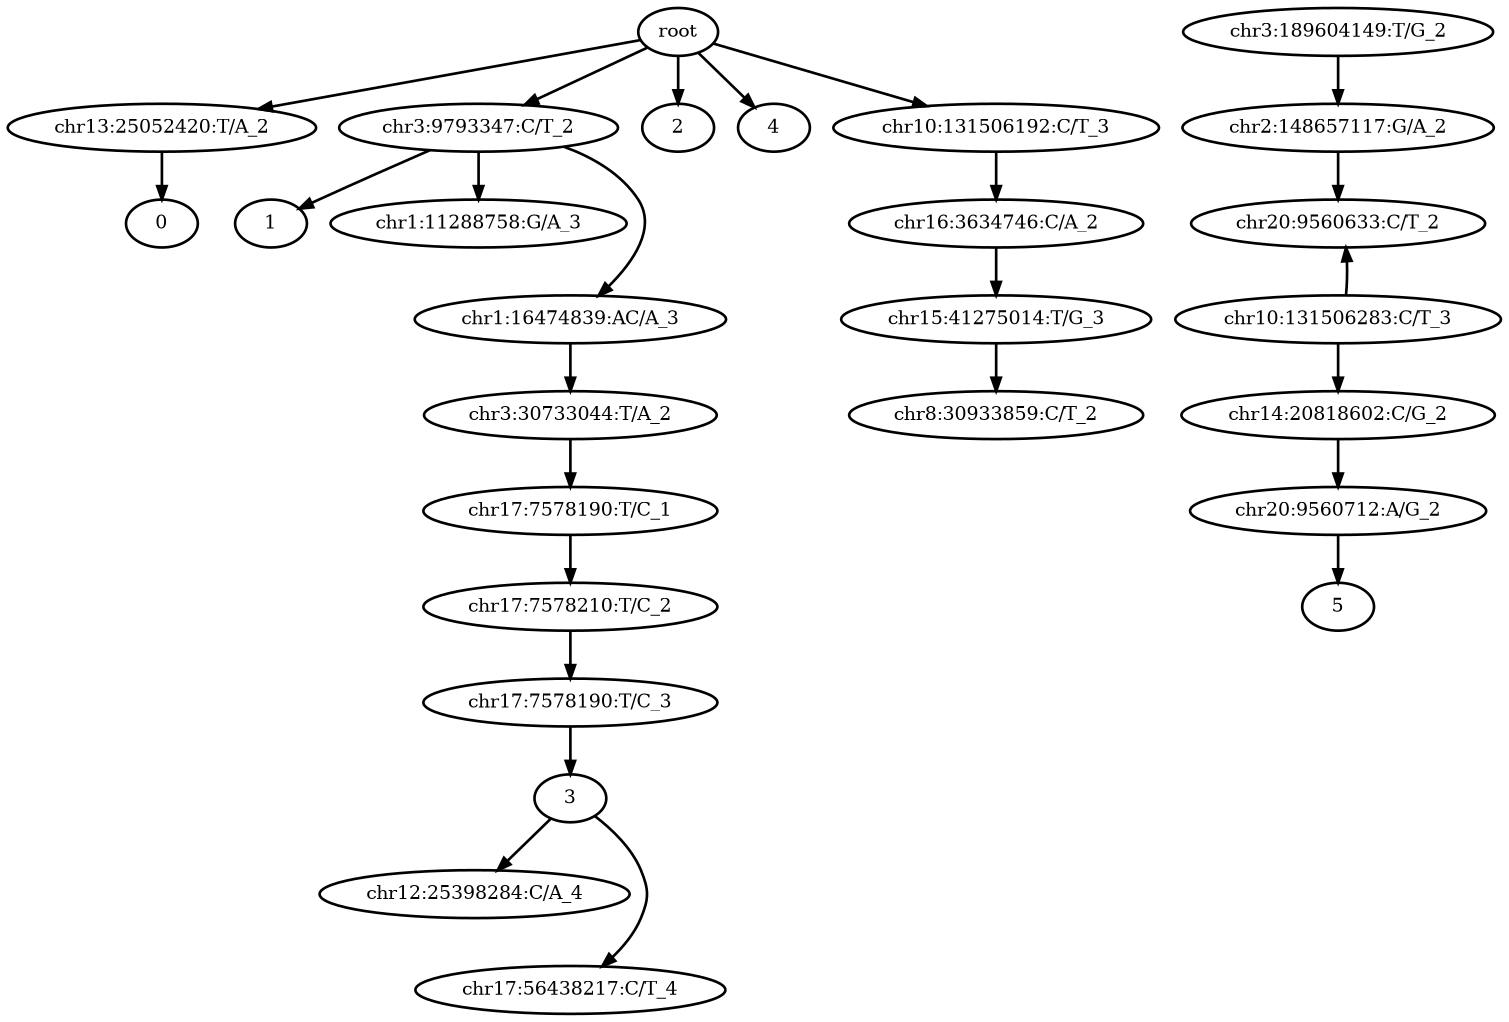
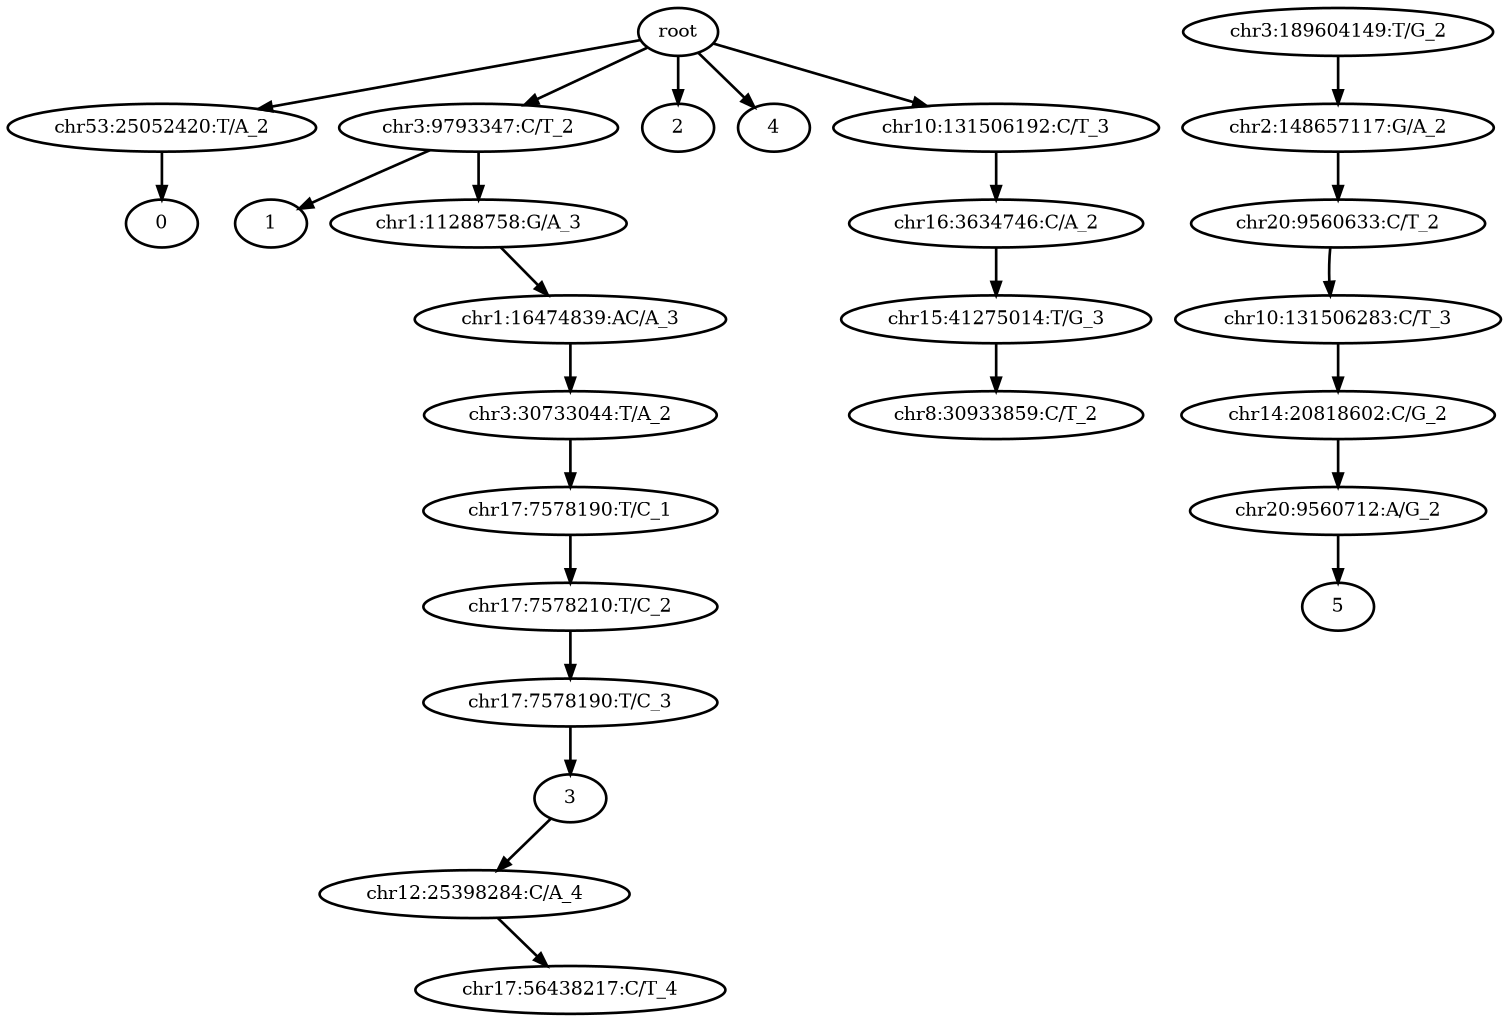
  digraph {
    rankdir=TB
    node [style=bold]
    edge [style=bold]
    n1 [label=root]
-   n2 [label="chr13:25052420:T/A_2"]
+   n2 [label="chr53:25052420:T/A_2"]
    n3 [label="chr3:9793347:C/T_2"]
    n4 [label=2]
    n5 [label=4]
    n6 [label="chr10:131506192:C/T_3"]
    n7 [label=0]
    n8 [label=1]
    n9 [label="chr1:11288758:G/A_3"]
    n10 [label="chr16:3634746:C/A_2"]
    n11 [label="chr1:16474839:AC/A_3"]
    n12 [label="chr3:30733044:T/A_2"]
    n13 [label="chr17:7578190:T/C_1"]
    n14 [label="chr17:7578210:T/C_2"]
    n15 [label="chr17:7578190:T/C_3"]
    n16 [label=3]
    n17 [label="chr12:25398284:C/A_4"]
    n18 [label="chr17:56438217:C/T_4"]
    n19 [label="chr15:41275014:T/G_3"]
    n20 [label="chr8:30933859:C/T_2"]
    n21 [label="chr3:189604149:T/G_2"]
    n22 [label="chr2:148657117:G/A_2"]
    n23 [label="chr20:9560633:C/T_2"]
    n24 [label="chr10:131506283:C/T_3"]
    n25 [label="chr14:20818602:C/G_2"]
    n26 [label="chr20:9560712:A/G_2"]
    n27 [label=5]
    n1 -> n2
    n1 -> n3
    n1 -> n4
    n1 -> n5
    n1 -> n6
    n2 -> n7
    n3 -> n8
    n3 -> n9
    n6 -> n10
-   n3 -> n11
+   n9 -> n11
    n10 -> n19
    n11 -> n12
    n12 -> n13
    n13 -> n14
    n14 -> n15
    n15 -> n16
    n16 -> n17
-   n16 -> n18
+   n17 -> n18
    n19 -> n20
    n21 -> n22
    n22 -> n23
-   n24 -> n23
+   n23 -> n24
    n24 -> n25
    n25 -> n26
    n26 -> n27
  }
